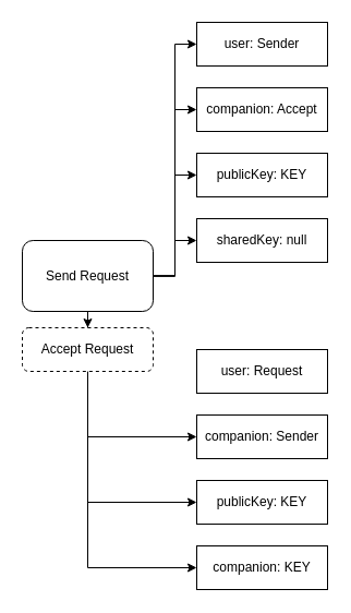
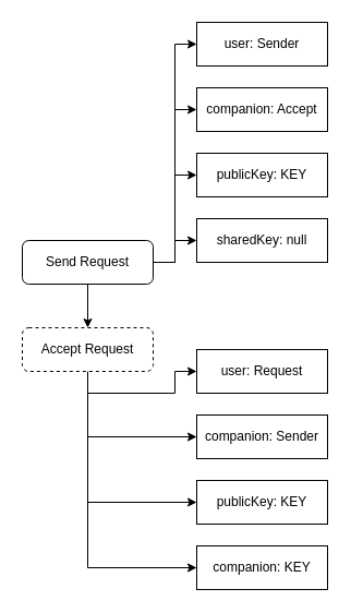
  <mxCell id="0" />
  <mxCell id="1" parent="0" />
  <mxCell id="2" value="" style="edgeStyle=orthogonalEdgeStyle;rounded=0;orthogonalLoop=1;jettySize=auto;html=1;" edge="1" parent="1" source="7" target="12"><mxGeometry relative="1" as="geometry" /></mxCell>
  <mxCell id="3" style="edgeStyle=orthogonalEdgeStyle;rounded=0;orthogonalLoop=1;jettySize=auto;html=1;exitX=1;exitY=0.5;exitDx=0;exitDy=0;entryX=0;entryY=0.5;entryDx=0;entryDy=0;" edge="1" parent="1" source="7" target="15"><mxGeometry relative="1" as="geometry" /></mxCell>
  <mxCell id="4" style="edgeStyle=orthogonalEdgeStyle;rounded=0;orthogonalLoop=1;jettySize=auto;html=1;exitX=1;exitY=0.5;exitDx=0;exitDy=0;entryX=0;entryY=0.5;entryDx=0;entryDy=0;" edge="1" parent="1" source="7" target="14"><mxGeometry relative="1" as="geometry" /></mxCell>
  <mxCell id="5" style="edgeStyle=orthogonalEdgeStyle;rounded=0;orthogonalLoop=1;jettySize=auto;html=1;exitX=1;exitY=0.5;exitDx=0;exitDy=0;entryX=0;entryY=0.5;entryDx=0;entryDy=0;" edge="1" parent="1" source="7" target="13"><mxGeometry relative="1" as="geometry" /></mxCell>
  <mxCell id="6" style="edgeStyle=orthogonalEdgeStyle;rounded=0;orthogonalLoop=1;jettySize=auto;html=1;exitX=1;exitY=0.5;exitDx=0;exitDy=0;entryX=0;entryY=0.5;entryDx=0;entryDy=0;" edge="1" parent="1" source="7" target="16"><mxGeometry relative="1" as="geometry" /></mxCell>
- <mxCell id="7" value="Send Request" style="rounded=1;whiteSpace=wrap;html=1;" vertex="1" parent="1"><mxGeometry x="20" y="220" width="120" height="65" as="geometry" /></mxCell>
+ <mxCell id="7" value="Send Request" style="rounded=1;whiteSpace=wrap;html=1;" vertex="1" parent="1"><mxGeometry x="20" y="220" width="120" height="40" as="geometry" /></mxCell>
+ <mxCell id="8" style="edgeStyle=orthogonalEdgeStyle;rounded=0;orthogonalLoop=1;jettySize=auto;html=1;exitX=0.5;exitY=1;exitDx=0;exitDy=0;entryX=0;entryY=0.5;entryDx=0;entryDy=0;" edge="1" parent="1" source="12" target="17"><mxGeometry relative="1" as="geometry" /></mxCell>
  <mxCell id="9" style="edgeStyle=orthogonalEdgeStyle;rounded=0;orthogonalLoop=1;jettySize=auto;html=1;exitX=0.5;exitY=1;exitDx=0;exitDy=0;entryX=0;entryY=0.5;entryDx=0;entryDy=0;" edge="1" parent="1" source="12" target="18"><mxGeometry relative="1" as="geometry" /></mxCell>
  <mxCell id="10" style="edgeStyle=orthogonalEdgeStyle;rounded=0;orthogonalLoop=1;jettySize=auto;html=1;exitX=0.5;exitY=1;exitDx=0;exitDy=0;entryX=0;entryY=0.5;entryDx=0;entryDy=0;" edge="1" parent="1" source="12" target="19"><mxGeometry relative="1" as="geometry" /></mxCell>
  <mxCell id="11" style="edgeStyle=orthogonalEdgeStyle;rounded=0;orthogonalLoop=1;jettySize=auto;html=1;exitX=0.5;exitY=1;exitDx=0;exitDy=0;entryX=0;entryY=0.5;entryDx=0;entryDy=0;" edge="1" parent="1" source="12" target="20"><mxGeometry relative="1" as="geometry" /></mxCell>
  <mxCell id="12" value="Accept Request" style="rounded=1;whiteSpace=wrap;html=1;dashed=1;" vertex="1" parent="1"><mxGeometry x="20" y="300" width="120" height="40" as="geometry" /></mxCell>
  <mxCell id="13" value="user: Sender" style="rounded=0;whiteSpace=wrap;html=1;" vertex="1" parent="1"><mxGeometry x="180" width="120" height="40" as="geometry" y="20" /></mxCell>
  <mxCell id="14" value="companion: Accept" style="rounded=0;whiteSpace=wrap;html=1;" vertex="1" parent="1"><mxGeometry x="180" y="80" width="120" height="40" as="geometry" /></mxCell>
  <mxCell id="15" value="publicKey: KEY" style="rounded=0;whiteSpace=wrap;html=1;" vertex="1" parent="1"><mxGeometry x="180" y="140" width="120" height="40" as="geometry" /></mxCell>
  <mxCell id="16" value="sharedKey: null" style="rounded=0;whiteSpace=wrap;html=1;" vertex="1" parent="1"><mxGeometry x="180" y="200" width="120" height="40" as="geometry" /></mxCell>
  <mxCell id="17" value="user: Request" style="rounded=0;whiteSpace=wrap;html=1;" vertex="1" parent="1"><mxGeometry x="180" y="320" width="120" height="40" as="geometry" /></mxCell>
  <mxCell id="18" value="companion: Sender" style="rounded=0;whiteSpace=wrap;html=1;" vertex="1" parent="1"><mxGeometry x="180" y="380" width="120" height="40" as="geometry" /></mxCell>
  <mxCell id="19" value="publicKey: KEY" style="rounded=0;whiteSpace=wrap;html=1;" vertex="1" parent="1"><mxGeometry x="180" y="440" width="120" height="40" as="geometry" /></mxCell>
  <mxCell id="20" value="companion: KEY" style="rounded=0;whiteSpace=wrap;html=1;" vertex="1" parent="1"><mxGeometry x="180" y="500" width="120" height="40" as="geometry" /></mxCell>
